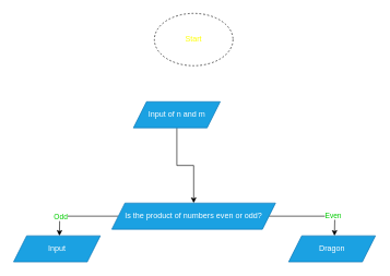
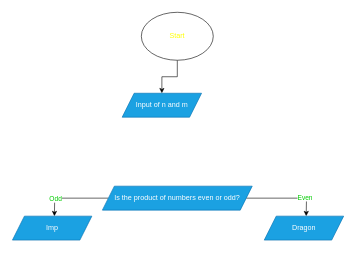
  <mxCell id="0" />
  <mxCell id="1" parent="0" />
- <mxCell id="3" value="&lt;font color=&quot;#ffff00&quot;&gt;Start&lt;/font&gt;" style="ellipse;whiteSpace=wrap;html=1;dashed=1;" vertex="1" parent="1"><mxGeometry x="235" y="20" width="120" height="80" as="geometry" /></mxCell>
- <mxCell id="4" style="edgeStyle=orthogonalEdgeStyle;rounded=0;orthogonalLoop=1;jettySize=auto;html=1;entryX=0.5;entryY=0;entryDx=0;entryDy=0;" edge="1" parent="1" source="5" target="10"><mxGeometry relative="1" as="geometry" /></mxCell>
+ <mxCell id="2" style="edgeStyle=orthogonalEdgeStyle;rounded=0;orthogonalLoop=1;jettySize=auto;html=1;entryX=0.5;entryY=0;entryDx=0;entryDy=0;" edge="1" parent="1" source="3" target="5"><mxGeometry relative="1" as="geometry" /></mxCell>
+ <mxCell id="3" value="&lt;font color=&quot;#ffff00&quot;&gt;Start&lt;/font&gt;" style="ellipse;whiteSpace=wrap;html=1;" vertex="1" parent="1"><mxGeometry x="235" y="20" width="120" height="80" as="geometry" /></mxCell>
  <mxCell id="5" value="Input of n and m" style="shape=parallelogram;perimeter=parallelogramPerimeter;whiteSpace=wrap;html=1;fixedSize=1;fillColor=#1ba1e2;fontColor=#ffffff;strokeColor=#006EAF;" vertex="1" parent="1"><mxGeometry x="203" y="155" width="132.5" height="40" as="geometry" /></mxCell>
  <mxCell id="6" style="edgeStyle=orthogonalEdgeStyle;rounded=0;orthogonalLoop=1;jettySize=auto;html=1;" edge="1" parent="1" source="10"><mxGeometry relative="1" as="geometry"><mxPoint x="90" y="360" as="targetPoint" /></mxGeometry></mxCell>
  <mxCell id="7" value="&lt;font color=&quot;#00cc00&quot;&gt;Odd&lt;/font&gt;" style="edgeLabel;html=1;align=center;verticalAlign=middle;resizable=0;points=[];" vertex="1" connectable="0" parent="6"><mxGeometry x="0.493" y="1" relative="1" as="geometry"><mxPoint y="-1" as="offset" /></mxGeometry></mxCell>
  <mxCell id="8" style="edgeStyle=orthogonalEdgeStyle;rounded=0;orthogonalLoop=1;jettySize=auto;html=1;" edge="1" parent="1" source="10"><mxGeometry relative="1" as="geometry"><mxPoint x="510" y="360" as="targetPoint" /></mxGeometry></mxCell>
  <mxCell id="9" value="&lt;font color=&quot;#00cc00&quot;&gt;Even&lt;/font&gt;" style="edgeLabel;html=1;align=center;verticalAlign=middle;resizable=0;points=[];" vertex="1" connectable="0" parent="8"><mxGeometry x="0.481" y="2" relative="1" as="geometry"><mxPoint as="offset" /></mxGeometry></mxCell>
  <mxCell id="10" value="&lt;div tabindex=&quot;0&quot; id=&quot;tw-target-text-container&quot; class=&quot;tw-ta-container F0azHf tw-nfl&quot;&gt;&lt;pre dir=&quot;ltr&quot; aria-label=&quot;Перекладений текст: Is the product of numbers even or odd&quot; data-ved=&quot;2ahUKEwiUsOnJj4KJAxWXIRAIHRdEACoQ3ewLegQIBxAV&quot; style=&quot;text-align:left&quot; id=&quot;tw-target-text&quot; data-placeholder=&quot;Переклад&quot; class=&quot;tw-data-text tw-text-large tw-ta&quot;&gt;&lt;span lang=&quot;en&quot; class=&quot;Y2IQFc&quot;&gt;&lt;font face=&quot;Helvetica&quot;&gt;Is the product of numbers even or odd?&lt;/font&gt;&lt;/span&gt;&lt;/pre&gt;&lt;/div&gt;" style="shape=parallelogram;perimeter=parallelogramPerimeter;whiteSpace=wrap;html=1;fixedSize=1;fillColor=#1ba1e2;fontColor=#ffffff;strokeColor=#006EAF;" vertex="1" parent="1"><mxGeometry x="170" y="310" width="250" height="40" as="geometry" /></mxCell>
  <mxCell id="11" value="Dragon" style="shape=parallelogram;perimeter=parallelogramPerimeter;whiteSpace=wrap;html=1;fixedSize=1;fillColor=#1ba1e2;fontColor=#ffffff;strokeColor=#006EAF;" vertex="1" parent="1"><mxGeometry x="440" y="360" width="132.5" height="40" as="geometry" /></mxCell>
- <mxCell id="12" value="Input" style="shape=parallelogram;perimeter=parallelogramPerimeter;whiteSpace=wrap;html=1;fixedSize=1;fillColor=#1ba1e2;fontColor=#ffffff;strokeColor=#006EAF;" vertex="1" parent="1"><mxGeometry x="20" y="360" width="132.5" height="40" as="geometry" /></mxCell>
+ <mxCell id="12" value="Imp" style="shape=parallelogram;perimeter=parallelogramPerimeter;whiteSpace=wrap;html=1;fixedSize=1;fillColor=#1ba1e2;fontColor=#ffffff;strokeColor=#006EAF;" vertex="1" parent="1"><mxGeometry x="20" y="360" width="132.5" height="40" as="geometry" /></mxCell>
